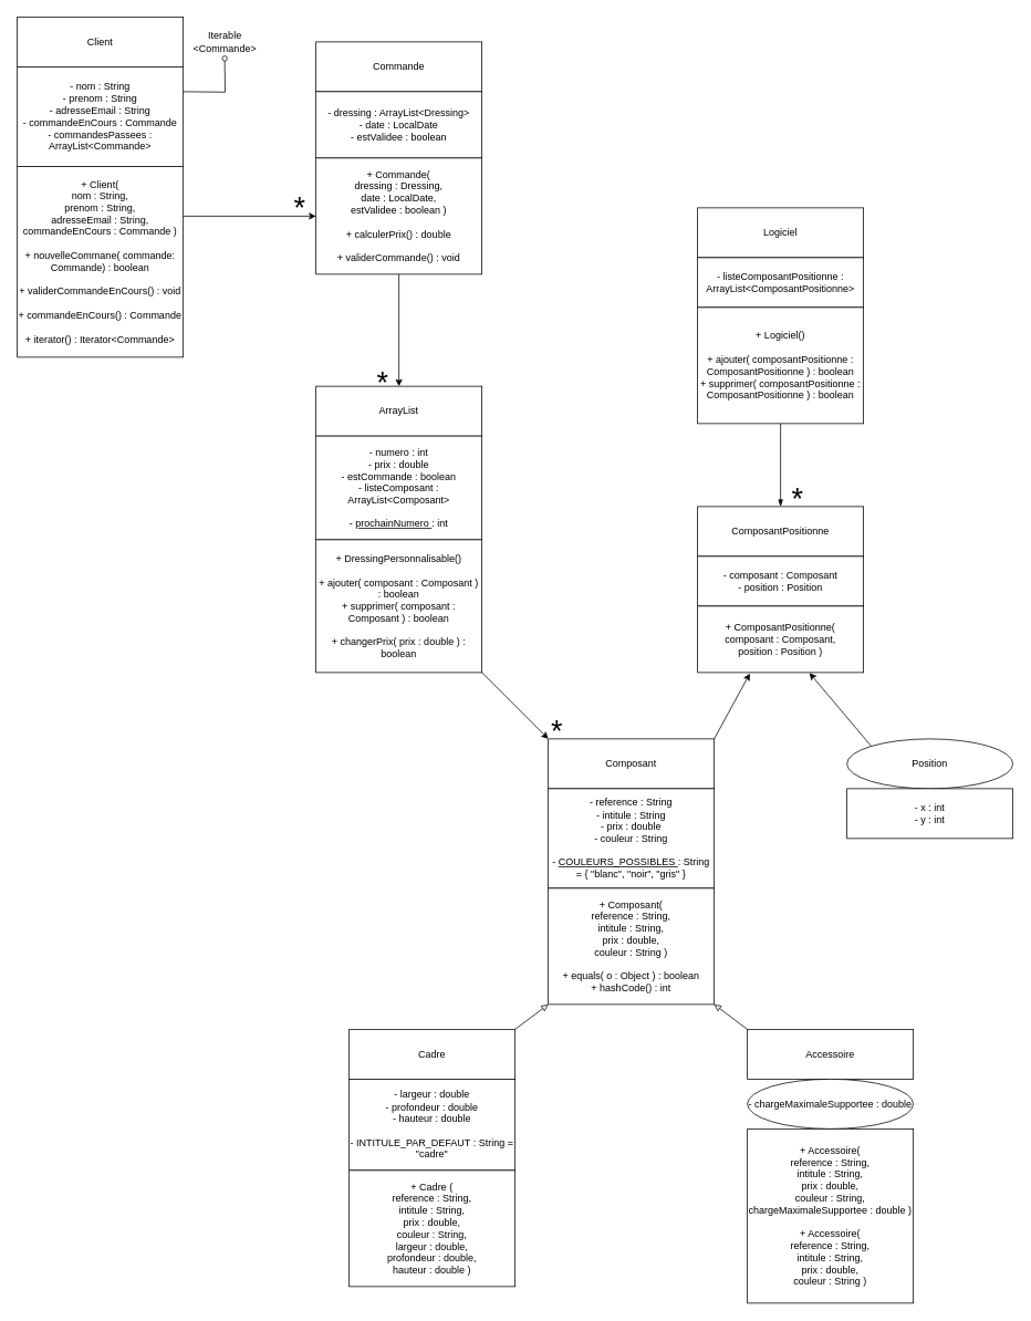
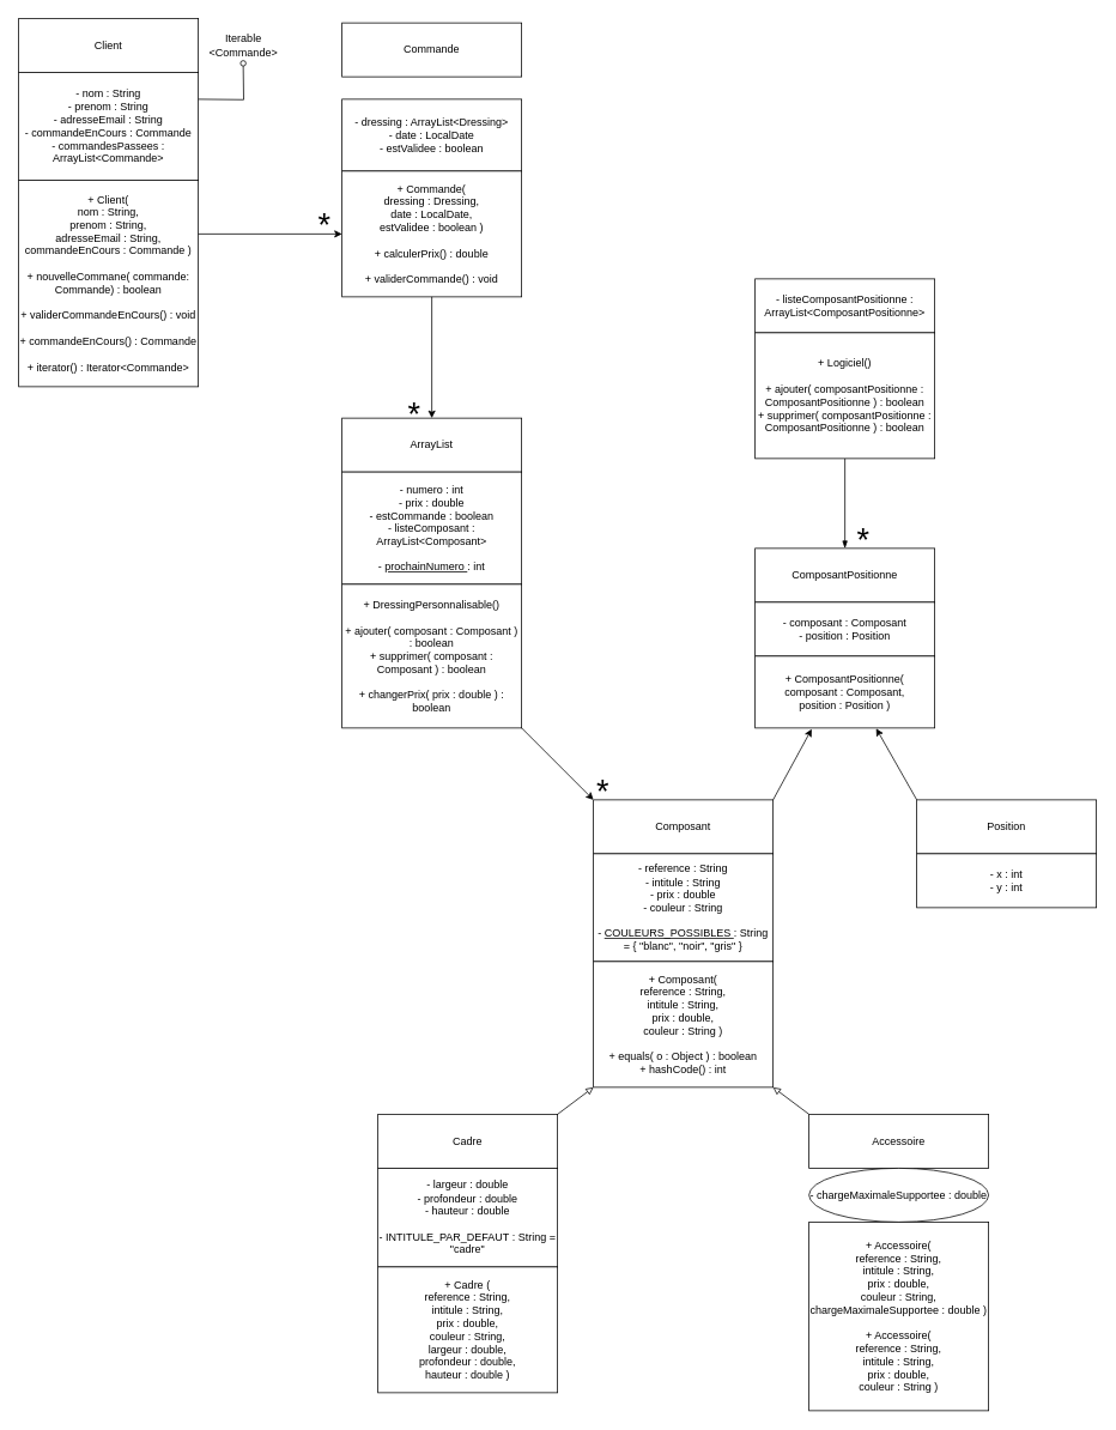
  <mxCell id="0" />
  <mxCell id="1" parent="0" />
  <mxCell id="2" value="Cadre" style="whiteSpace=wrap;html=1;" parent="1" vertex="1"><mxGeometry x="420" y="1240" width="200" height="60" as="geometry" /></mxCell>
  <mxCell id="3" value="Accessoire" style="whiteSpace=wrap;html=1;" parent="1" vertex="1"><mxGeometry x="900" y="1240" width="200" height="60" as="geometry" /></mxCell>
  <mxCell id="4" value="- chargeMaximaleSupportee : double" style="ellipse;whiteSpace=wrap;html=1;" parent="1" vertex="1"><mxGeometry x="900" y="1300" width="200" height="60" as="geometry" /></mxCell>
  <mxCell id="5" value="- largeur : double&lt;br&gt;- profondeur : double&lt;br&gt;- hauteur : double&lt;br&gt;&lt;br&gt;- INTITULE_PAR_DEFAUT : String = &quot;cadre&quot;" style="whiteSpace=wrap;html=1;" parent="1" vertex="1"><mxGeometry x="420" y="1300" width="200" height="110" as="geometry" /></mxCell>
  <mxCell id="6" value="ArrayList" style="whiteSpace=wrap;html=1;" parent="1" vertex="1"><mxGeometry x="380" y="465" width="200" height="60" as="geometry" /></mxCell>
  <mxCell id="7" value="- numero : int&lt;br&gt;- prix : double&lt;br&gt;- estCommande : boolean&lt;br&gt;- listeComposant : ArrayList&amp;lt;Composant&amp;gt;&lt;br&gt;&lt;br&gt;- &lt;u&gt;prochainNumero &lt;/u&gt;: int" style="whiteSpace=wrap;html=1;" parent="1" vertex="1"><mxGeometry x="380" y="525" width="200" height="125" as="geometry" /></mxCell>
  <mxCell id="8" value="Composant" style="whiteSpace=wrap;html=1;" parent="1" vertex="1"><mxGeometry x="660" y="890" width="200" height="60" as="geometry" /></mxCell>
  <mxCell id="9" value="- reference : String&lt;br&gt;- intitule : String&lt;br&gt;- prix : double&lt;br&gt;- couleur : String&lt;br&gt;&lt;br&gt;- &lt;u&gt;COULEURS_POSSIBLES &lt;/u&gt;: String = { &quot;blanc&quot;, &quot;noir&quot;, &quot;gris&quot; }" style="whiteSpace=wrap;html=1;" parent="1" vertex="1"><mxGeometry x="660" y="950" width="200" height="120" as="geometry" /></mxCell>
  <mxCell id="10" value="+ Composant(&lt;br&gt;reference : String,&lt;br&gt;intitule : String,&lt;br&gt;prix : double,&lt;br&gt;couleur : String )&lt;br&gt;&lt;br&gt;+ equals( o : Object ) : boolean&lt;br&gt;+ hashCode() : int" style="whiteSpace=wrap;html=1;" parent="1" vertex="1"><mxGeometry x="660" y="1070" width="200" height="140" as="geometry" /></mxCell>
  <mxCell id="11" value="+ Cadre (&lt;br&gt;reference : String,&lt;br&gt;intitule : String,&lt;br&gt;prix : double,&lt;br&gt;couleur : String,&lt;br&gt;largeur : double,&lt;br&gt;profondeur : double,&lt;br&gt;hauteur : double )" style="whiteSpace=wrap;html=1;" parent="1" vertex="1"><mxGeometry x="420" y="1410" width="200" height="140" as="geometry" /></mxCell>
  <mxCell id="12" value="+ Accessoire(&lt;br&gt;reference : String,&lt;br&gt;intitule : String,&lt;br&gt;prix : double,&lt;br&gt;couleur : String,&lt;br&gt;chargeMaximaleSupportee : double )&lt;br&gt;&lt;br&gt;+ Accessoire(&lt;br&gt;reference : String,&lt;br&gt;intitule : String,&lt;br&gt;prix : double,&lt;br&gt;couleur : String )" style="whiteSpace=wrap;html=1;" parent="1" vertex="1"><mxGeometry x="900" y="1360" width="200" height="210" as="geometry" /></mxCell>
  <mxCell id="13" value="+ DressingPersonnalisable()&lt;br&gt;&lt;br&gt;+ ajouter( composant : Composant ) : boolean&lt;br&gt;+ supprimer( composant : Composant ) : boolean&lt;br&gt;&lt;br&gt;+ changerPrix( prix : double ) : boolean" style="whiteSpace=wrap;html=1;" parent="1" vertex="1"><mxGeometry x="380" y="650" width="200" height="160" as="geometry" /></mxCell>
- <mxCell id="14" value="Position" style="ellipse;whiteSpace=wrap;html=1;" parent="1" vertex="1"><mxGeometry x="1020" y="890" width="200" height="60" as="geometry" /></mxCell>
+ <mxCell id="14" value="Position" style="whiteSpace=wrap;html=1;" parent="1" vertex="1"><mxGeometry x="1020" y="890" width="200" height="60" as="geometry" /></mxCell>
  <mxCell id="15" value="- x : int&lt;br&gt;- y : int" style="whiteSpace=wrap;html=1;" parent="1" vertex="1"><mxGeometry x="1020" y="950" width="200" height="60" as="geometry" /></mxCell>
  <mxCell id="16" value="" style="endArrow=block;html=1;rounded=0;entryX=0;entryY=1;entryDx=0;entryDy=0;endFill=0;exitX=1;exitY=0;exitDx=0;exitDy=0;" parent="1" source="2" target="10" edge="1"><mxGeometry width="50" height="50" relative="1" as="geometry"><mxPoint x="510" y="1370" as="sourcePoint" /><mxPoint x="560" y="1320" as="targetPoint" /></mxGeometry></mxCell>
  <mxCell id="17" value="" style="endArrow=block;html=1;rounded=0;entryX=1;entryY=1;entryDx=0;entryDy=0;exitX=0;exitY=0;exitDx=0;exitDy=0;endFill=0;" parent="1" source="3" target="10" edge="1"><mxGeometry width="50" height="50" relative="1" as="geometry"><mxPoint x="1000" y="1370" as="sourcePoint" /><mxPoint x="1050" y="1320" as="targetPoint" /></mxGeometry></mxCell>
  <mxCell id="18" value="ComposantPositionne" style="whiteSpace=wrap;html=1;" parent="1" vertex="1"><mxGeometry x="840" y="610" width="200" height="60" as="geometry" /></mxCell>
  <mxCell id="19" value="- composant : Composant&lt;br&gt;- position : Position" style="whiteSpace=wrap;html=1;" parent="1" vertex="1"><mxGeometry x="840" y="670" width="200" height="60" as="geometry" /></mxCell>
  <mxCell id="20" value="+ ComposantPositionne(&lt;br&gt;composant : Composant,&lt;br&gt;position : Position )" style="whiteSpace=wrap;html=1;" parent="1" vertex="1"><mxGeometry x="840" y="730" width="200" height="80" as="geometry" /></mxCell>
  <mxCell id="21" value="&lt;font style=&quot;font-size: 36px;&quot;&gt;*&lt;/font&gt;" style="text;html=1;align=center;verticalAlign=middle;resizable=0;points=[];autosize=1;strokeColor=none;fillColor=none;" parent="1" vertex="1"><mxGeometry x="650" y="850" width="40" height="60" as="geometry" /></mxCell>
  <mxCell id="22" value="" style="endArrow=classic;html=1;rounded=0;fontSize=36;entryX=0;entryY=0;entryDx=0;entryDy=0;" parent="1" target="8" edge="1"><mxGeometry width="50" height="50" relative="1" as="geometry"><mxPoint x="580" y="810" as="sourcePoint" /><mxPoint x="630" y="760" as="targetPoint" /></mxGeometry></mxCell>
  <mxCell id="23" value="" style="endArrow=classic;html=1;rounded=0;fontSize=36;entryX=0.315;entryY=1.014;entryDx=0;entryDy=0;entryPerimeter=0;exitX=1;exitY=0;exitDx=0;exitDy=0;" parent="1" source="8" target="20" edge="1"><mxGeometry width="50" height="50" relative="1" as="geometry"><mxPoint x="780" y="890" as="sourcePoint" /><mxPoint x="830" y="840" as="targetPoint" /></mxGeometry></mxCell>
  <mxCell id="24" value="" style="endArrow=classic;html=1;rounded=0;fontSize=36;entryX=0.674;entryY=1.006;entryDx=0;entryDy=0;entryPerimeter=0;exitX=0;exitY=0;exitDx=0;exitDy=0;" parent="1" source="14" target="20" edge="1"><mxGeometry width="50" height="50" relative="1" as="geometry"><mxPoint x="1100" y="890" as="sourcePoint" /><mxPoint x="1150" y="840" as="targetPoint" /></mxGeometry></mxCell>
- <mxCell id="25" value="Logiciel" style="whiteSpace=wrap;html=1;fontSize=12;" parent="1" vertex="1"><mxGeometry x="840" y="250" width="200" height="60" as="geometry" /></mxCell>
  <mxCell id="26" value="- listeComposantPositionne :&lt;br&gt;ArrayList&amp;lt;ComposantPositionne&amp;gt;" style="whiteSpace=wrap;html=1;fontSize=12;" parent="1" vertex="1"><mxGeometry x="840" y="310" width="200" height="60" as="geometry" /></mxCell>
  <mxCell id="27" style="edgeStyle=orthogonalEdgeStyle;rounded=0;orthogonalLoop=1;jettySize=auto;html=1;exitX=0.5;exitY=1;exitDx=0;exitDy=0;entryX=0.5;entryY=0;entryDx=0;entryDy=0;fontSize=12;endArrow=blockThin;endFill=1;" parent="1" source="28" target="18" edge="1"><mxGeometry relative="1" as="geometry" /></mxCell>
  <mxCell id="28" value="+ Logiciel()&lt;br&gt;&lt;br&gt;+ ajouter( composantPositionne : ComposantPositionne ) : boolean&lt;br&gt;+ supprimer( composantPositionne : ComposantPositionne ) : boolean" style="whiteSpace=wrap;html=1;fontSize=12;" parent="1" vertex="1"><mxGeometry x="840" y="370" width="200" height="140" as="geometry" /></mxCell>
  <mxCell id="29" value="&lt;font style=&quot;font-size: 36px;&quot;&gt;*&lt;/font&gt;" style="text;html=1;align=center;verticalAlign=middle;resizable=0;points=[];autosize=1;strokeColor=none;fillColor=none;fontSize=12;" parent="1" vertex="1"><mxGeometry x="940" y="570" width="40" height="60" as="geometry" /></mxCell>
  <mxCell id="30" value="Client" style="whiteSpace=wrap;html=1;" parent="1" vertex="1"><mxGeometry x="20" y="20" width="200" height="60" as="geometry" /></mxCell>
  <mxCell id="31" value="- nom : String&lt;br&gt;- prenom : String&lt;br&gt;- adresseEmail : String&lt;br&gt;- commandeEnCours : Commande&lt;br&gt;- commandesPassees : ArrayList&amp;lt;Commande&amp;gt;" style="whiteSpace=wrap;html=1;" parent="1" vertex="1"><mxGeometry x="20" y="80" width="200" height="120" as="geometry" /></mxCell>
  <mxCell id="32" value="+ Client(&lt;br&gt;nom : String,&lt;br&gt;prenom : String,&lt;br&gt;adresseEmail : String,&lt;br&gt;commandeEnCours : Commande )&lt;br&gt;&lt;br&gt;+ nouvelleCommane( commande: Commande) : boolean&lt;br&gt;&lt;br&gt;+ validerCommandeEnCours() : void&lt;br&gt;&lt;br&gt;+ commandeEnCours() : Commande&lt;br&gt;&lt;br&gt;+ iterator() : Iterator&amp;lt;Commande&amp;gt;" style="whiteSpace=wrap;html=1;" parent="1" vertex="1"><mxGeometry x="20" y="200" width="200" height="230" as="geometry" /></mxCell>
  <mxCell id="33" style="edgeStyle=orthogonalEdgeStyle;rounded=0;orthogonalLoop=1;jettySize=auto;html=1;exitX=1;exitY=0.5;exitDx=0;exitDy=0;fontSize=36;endArrow=oval;endFill=0;" parent="1" edge="1"><mxGeometry relative="1" as="geometry"><mxPoint x="270" y="70" as="targetPoint" /><mxPoint x="220" y="110" as="sourcePoint" /></mxGeometry></mxCell>
  <mxCell id="34" value="Iterable&lt;br&gt;&amp;lt;Commande&amp;gt;" style="text;html=1;align=center;verticalAlign=middle;resizable=0;points=[];autosize=1;strokeColor=none;fillColor=none;" parent="1" vertex="1"><mxGeometry x="220" y="30" width="100" height="40" as="geometry" /></mxCell>
- <mxCell id="35" value="Commande" style="whiteSpace=wrap;html=1;" parent="1" vertex="1"><mxGeometry x="380" y="50" width="200" height="60" as="geometry" /></mxCell>
+ <mxCell id="35" value="Commande" style="whiteSpace=wrap;html=1;" parent="1" vertex="1"><mxGeometry x="380" y="25" width="200" height="60" as="geometry" /></mxCell>
  <mxCell id="36" value="- dressing : ArrayList&amp;lt;Dressing&amp;gt;&lt;br&gt;- date : LocalDate&lt;br&gt;- estValidee : boolean" style="whiteSpace=wrap;html=1;" parent="1" vertex="1"><mxGeometry x="380" y="110" width="200" height="80" as="geometry" /></mxCell>
  <mxCell id="37" value="+ Commande(&lt;br&gt;dressing : Dressing,&lt;br&gt;date : LocalDate,&lt;br&gt;estValidee : boolean&amp;nbsp;)&lt;br&gt;&lt;br&gt;+ calculerPrix() : double&lt;br&gt;&lt;br&gt;+ validerCommande() : void" style="whiteSpace=wrap;html=1;" parent="1" vertex="1"><mxGeometry x="380" y="190" width="200" height="140" as="geometry" /></mxCell>
  <mxCell id="38" value="" style="endArrow=classic;html=1;rounded=0;entryX=0.5;entryY=0;entryDx=0;entryDy=0;" parent="1" source="37" target="6" edge="1"><mxGeometry width="50" height="50" relative="1" as="geometry"><mxPoint x="420" y="340" as="sourcePoint" /><mxPoint x="470" y="290" as="targetPoint" /></mxGeometry></mxCell>
  <mxCell id="39" value="" style="endArrow=classic;html=1;rounded=0;" parent="1" edge="1"><mxGeometry width="50" height="50" relative="1" as="geometry"><mxPoint x="220" y="260" as="sourcePoint" /><mxPoint x="380" y="260" as="targetPoint" /></mxGeometry></mxCell>
  <mxCell id="40" value="&lt;font style=&quot;font-size: 36px;&quot;&gt;*&lt;/font&gt;" style="text;html=1;align=center;verticalAlign=middle;resizable=0;points=[];autosize=1;strokeColor=none;fillColor=none;" parent="1" vertex="1"><mxGeometry x="340" y="220" width="40" height="60" as="geometry" /></mxCell>
  <mxCell id="41" value="*" style="text;html=1;align=center;verticalAlign=middle;resizable=0;points=[];autosize=1;strokeColor=none;fillColor=none;fontSize=36;" parent="1" vertex="1"><mxGeometry x="440" y="430" width="40" height="60" as="geometry" /></mxCell>
